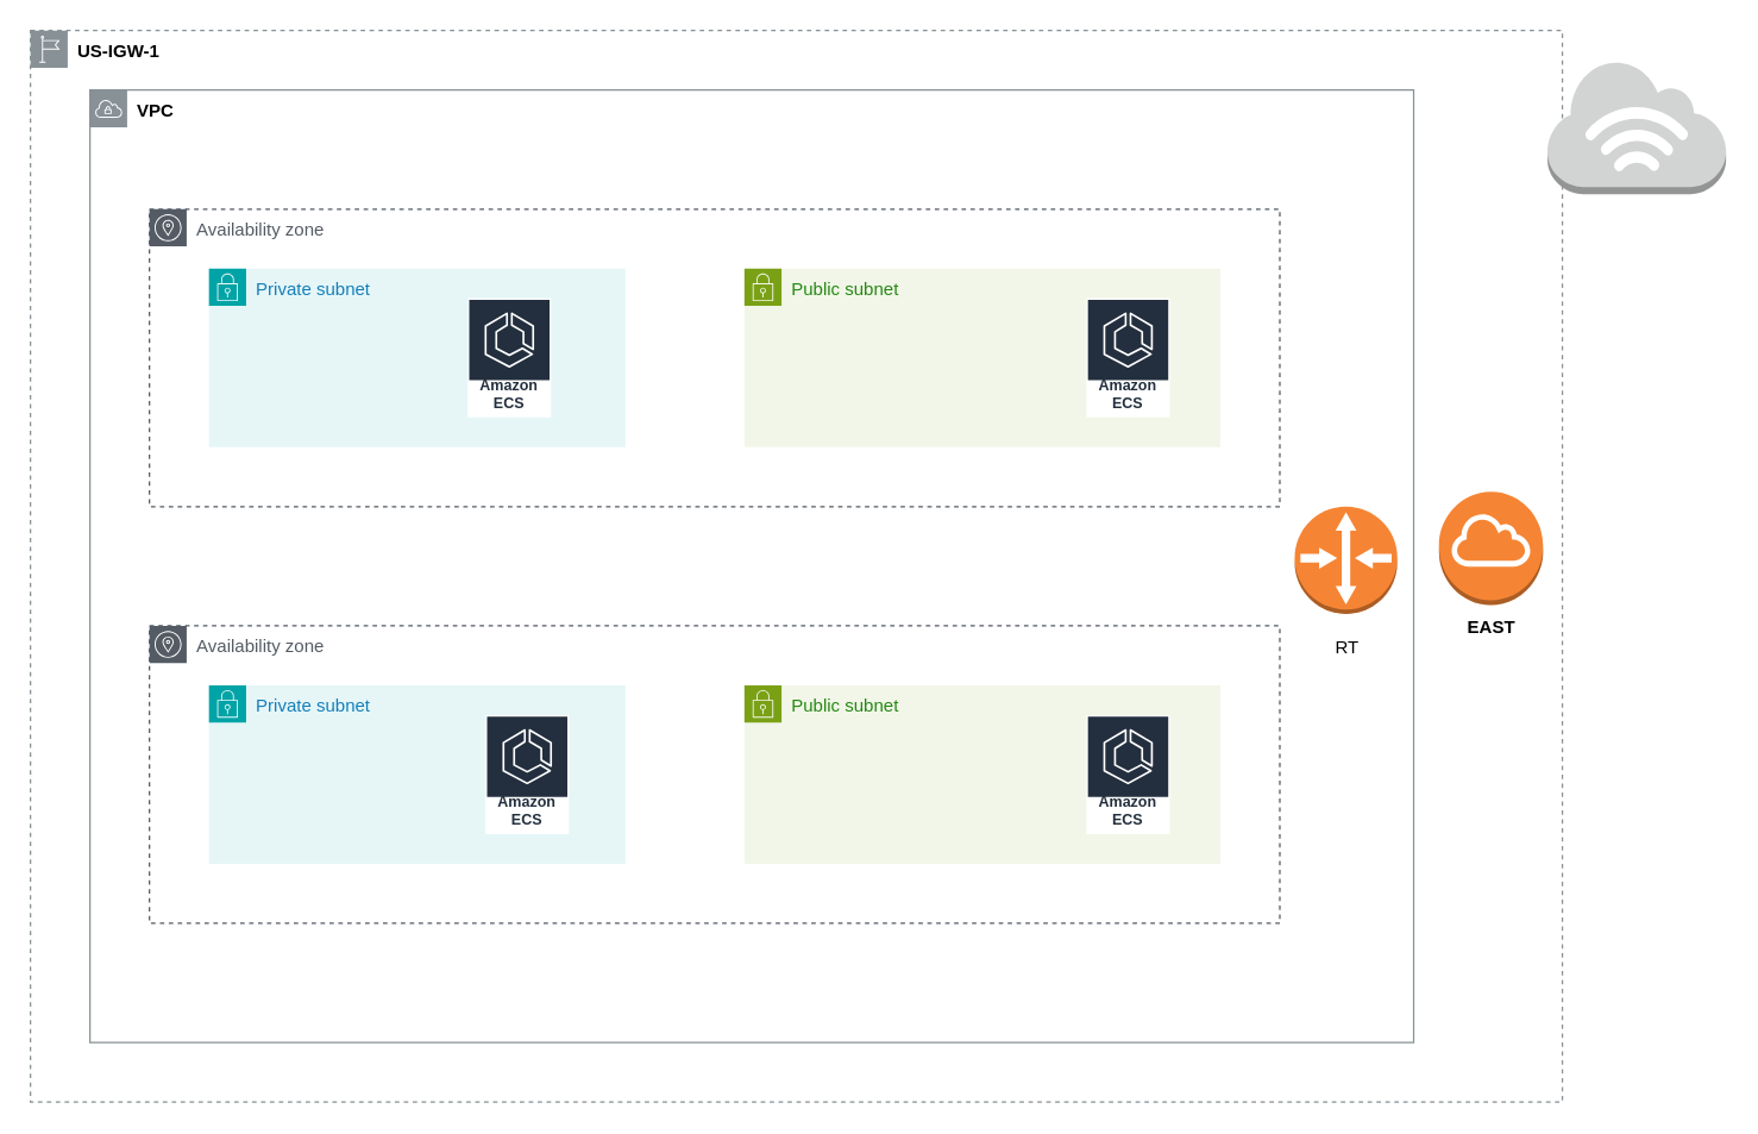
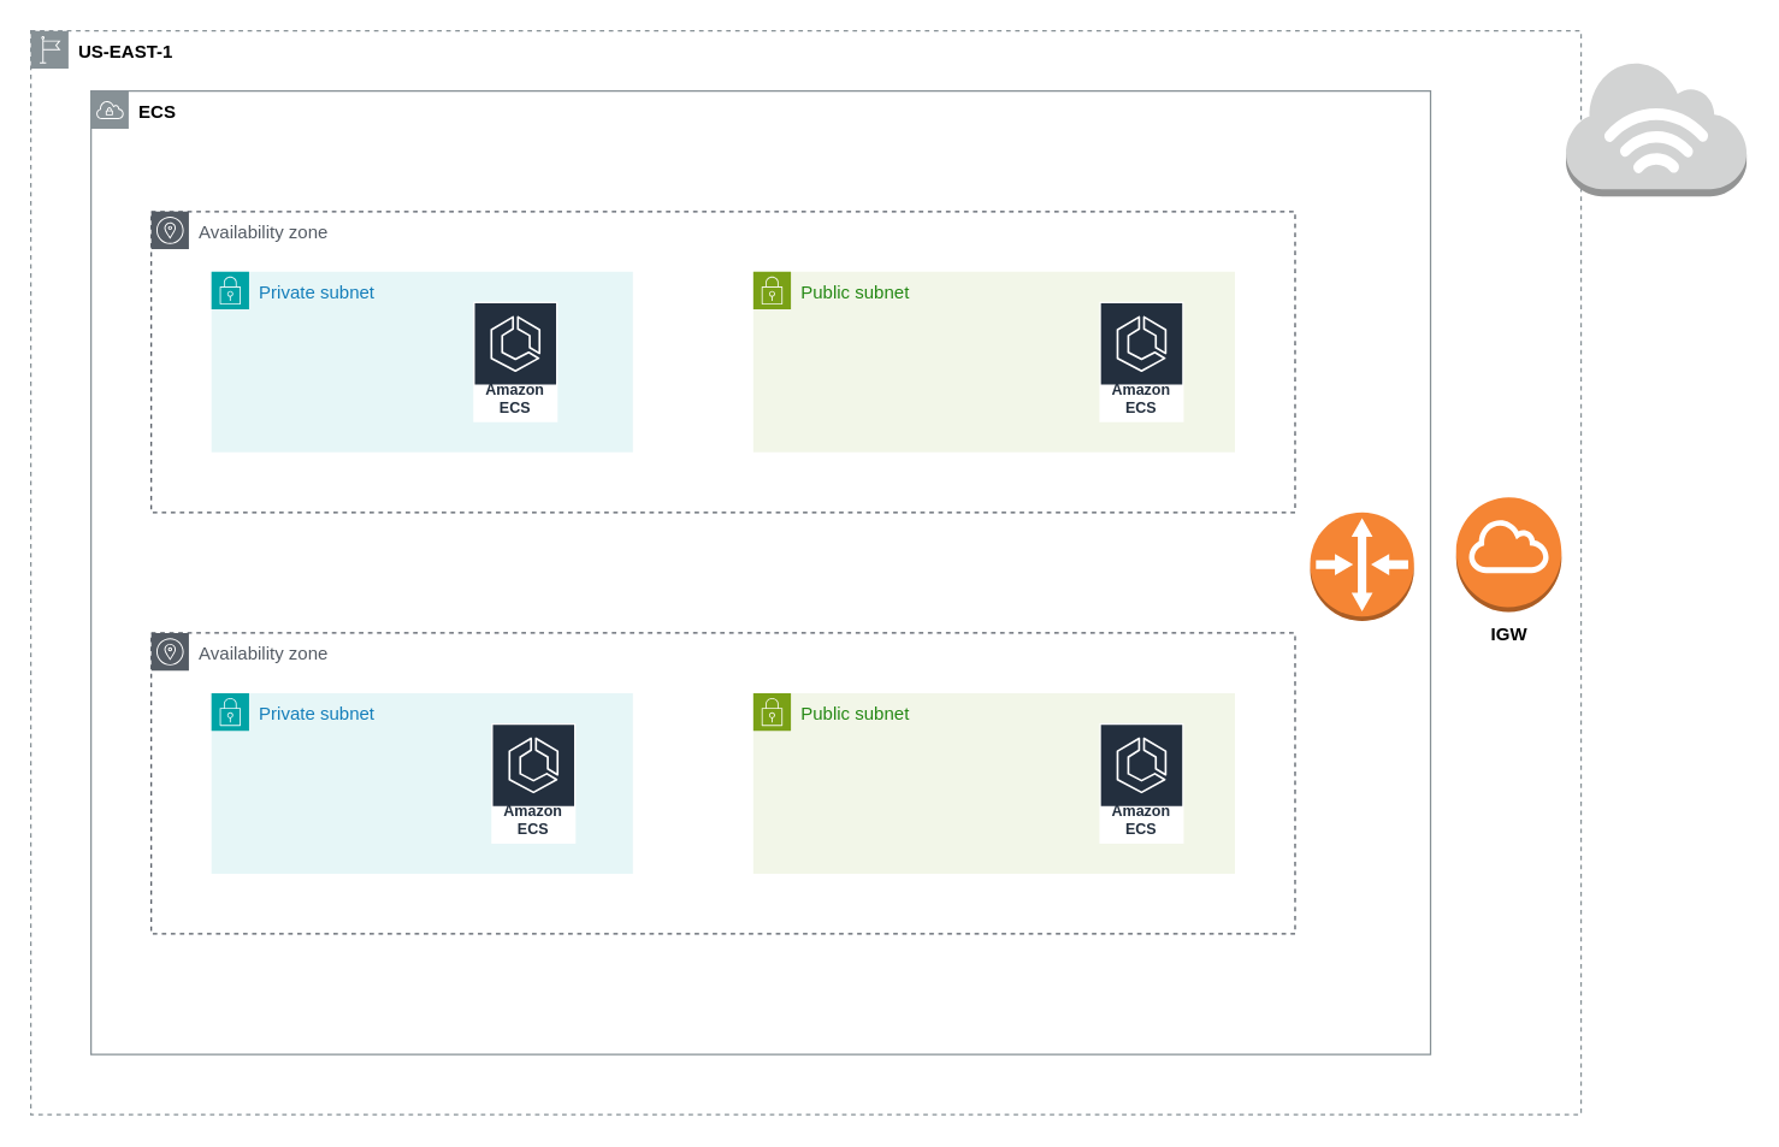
  <mxCell id="0" />
  <mxCell id="1" parent="0" />
- <mxCell id="2" value="&lt;b&gt;&lt;font style=&quot;color: rgb(0, 0, 0);&quot;&gt;US-IGW-1&lt;/font&gt;&lt;/b&gt;" style="sketch=0;outlineConnect=0;gradientColor=none;html=1;whiteSpace=wrap;fontSize=12;fontStyle=0;shape=mxgraph.aws4.group;grIcon=mxgraph.aws4.group_region;strokeColor=#879196;fillColor=none;verticalAlign=top;align=left;spacingLeft=30;fontColor=#879196;dashed=1;" vertex="1" parent="1"><mxGeometry x="20" y="20" width="1030" height="720" as="geometry" /></mxCell>
- <mxCell id="3" value="&lt;b&gt;&lt;font style=&quot;color: rgb(0, 0, 0);&quot;&gt;VPC&lt;/font&gt;&lt;/b&gt;" style="sketch=0;outlineConnect=0;gradientColor=none;html=1;whiteSpace=wrap;fontSize=12;fontStyle=0;shape=mxgraph.aws4.group;grIcon=mxgraph.aws4.group_vpc;strokeColor=#879196;fillColor=none;verticalAlign=top;align=left;spacingLeft=30;fontColor=#879196;dashed=0;" vertex="1" parent="1"><mxGeometry x="60" y="60" width="890" height="640" as="geometry" /></mxCell>
+ <mxCell id="2" value="&lt;b&gt;&lt;font style=&quot;color: rgb(0, 0, 0);&quot;&gt;US-EAST-1&lt;/font&gt;&lt;/b&gt;" style="sketch=0;outlineConnect=0;gradientColor=none;html=1;whiteSpace=wrap;fontSize=12;fontStyle=0;shape=mxgraph.aws4.group;grIcon=mxgraph.aws4.group_region;strokeColor=#879196;fillColor=none;verticalAlign=top;align=left;spacingLeft=30;fontColor=#879196;dashed=1;" vertex="1" parent="1"><mxGeometry x="20" y="20" width="1030" height="720" as="geometry" /></mxCell>
+ <mxCell id="3" value="&lt;b&gt;&lt;font style=&quot;color: rgb(0, 0, 0);&quot;&gt;ECS&lt;/font&gt;&lt;/b&gt;" style="sketch=0;outlineConnect=0;gradientColor=none;html=1;whiteSpace=wrap;fontSize=12;fontStyle=0;shape=mxgraph.aws4.group;grIcon=mxgraph.aws4.group_vpc;strokeColor=#879196;fillColor=none;verticalAlign=top;align=left;spacingLeft=30;fontColor=#879196;dashed=0;" vertex="1" parent="1"><mxGeometry x="60" y="60" width="890" height="640" as="geometry" /></mxCell>
  <mxCell id="4" value="Availability zone" style="sketch=0;outlineConnect=0;gradientColor=none;html=1;whiteSpace=wrap;fontSize=12;fontStyle=0;shape=mxgraph.aws4.group;grIcon=mxgraph.aws4.group_availability_zone;strokeColor=#545B64;fillColor=none;verticalAlign=top;align=left;spacingLeft=30;fontColor=#545B64;dashed=1;" vertex="1" parent="1"><mxGeometry x="100" y="140" width="760" height="200" as="geometry" /></mxCell>
  <mxCell id="5" value="Availability zone" style="sketch=0;outlineConnect=0;gradientColor=none;html=1;whiteSpace=wrap;fontSize=12;fontStyle=0;shape=mxgraph.aws4.group;grIcon=mxgraph.aws4.group_availability_zone;strokeColor=#545B64;fillColor=none;verticalAlign=top;align=left;spacingLeft=30;fontColor=#545B64;dashed=1;" vertex="1" parent="1"><mxGeometry x="100" y="420" width="760" height="200" as="geometry" /></mxCell>
  <mxCell id="6" value="Public subnet" style="points=[[0,0],[0.25,0],[0.5,0],[0.75,0],[1,0],[1,0.25],[1,0.5],[1,0.75],[1,1],[0.75,1],[0.5,1],[0.25,1],[0,1],[0,0.75],[0,0.5],[0,0.25]];outlineConnect=0;gradientColor=none;html=1;whiteSpace=wrap;fontSize=12;fontStyle=0;container=1;pointerEvents=0;collapsible=0;recursiveResize=0;shape=mxgraph.aws4.group;grIcon=mxgraph.aws4.group_security_group;grStroke=0;strokeColor=#7AA116;fillColor=#F2F6E8;verticalAlign=top;align=left;spacingLeft=30;fontColor=#248814;dashed=0;" vertex="1" parent="1"><mxGeometry x="500" y="180" width="320" height="120" as="geometry" /></mxCell>
  <mxCell id="7" value="Public subnet" style="points=[[0,0],[0.25,0],[0.5,0],[0.75,0],[1,0],[1,0.25],[1,0.5],[1,0.75],[1,1],[0.75,1],[0.5,1],[0.25,1],[0,1],[0,0.75],[0,0.5],[0,0.25]];outlineConnect=0;gradientColor=none;html=1;whiteSpace=wrap;fontSize=12;fontStyle=0;container=1;pointerEvents=0;collapsible=0;recursiveResize=0;shape=mxgraph.aws4.group;grIcon=mxgraph.aws4.group_security_group;grStroke=0;strokeColor=#7AA116;fillColor=#F2F6E8;verticalAlign=top;align=left;spacingLeft=30;fontColor=#248814;dashed=0;" vertex="1" parent="1"><mxGeometry x="500" y="460" width="320" height="120" as="geometry" /></mxCell>
  <mxCell id="8" value="Private subnet" style="points=[[0,0],[0.25,0],[0.5,0],[0.75,0],[1,0],[1,0.25],[1,0.5],[1,0.75],[1,1],[0.75,1],[0.5,1],[0.25,1],[0,1],[0,0.75],[0,0.5],[0,0.25]];outlineConnect=0;gradientColor=none;html=1;whiteSpace=wrap;fontSize=12;fontStyle=0;container=1;pointerEvents=0;collapsible=0;recursiveResize=0;shape=mxgraph.aws4.group;grIcon=mxgraph.aws4.group_security_group;grStroke=0;strokeColor=#00A4A6;fillColor=#E6F6F7;verticalAlign=top;align=left;spacingLeft=30;fontColor=#147EBA;dashed=0;" vertex="1" parent="1"><mxGeometry x="140" y="180" width="280" height="120" as="geometry" /></mxCell>
  <mxCell id="9" value="Private subnet" style="points=[[0,0],[0.25,0],[0.5,0],[0.75,0],[1,0],[1,0.25],[1,0.5],[1,0.75],[1,1],[0.75,1],[0.5,1],[0.25,1],[0,1],[0,0.75],[0,0.5],[0,0.25]];outlineConnect=0;gradientColor=none;html=1;whiteSpace=wrap;fontSize=12;fontStyle=0;container=1;pointerEvents=0;collapsible=0;recursiveResize=0;shape=mxgraph.aws4.group;grIcon=mxgraph.aws4.group_security_group;grStroke=0;strokeColor=#00A4A6;fillColor=#E6F6F7;verticalAlign=top;align=left;spacingLeft=30;fontColor=#147EBA;dashed=0;" vertex="1" parent="1"><mxGeometry x="140" y="460" width="280" height="120" as="geometry" /></mxCell>
  <mxCell id="10" value="Amazon ECS" style="sketch=0;outlineConnect=0;fontColor=#232F3E;gradientColor=none;strokeColor=#ffffff;fillColor=#232F3E;dashed=0;verticalLabelPosition=middle;verticalAlign=bottom;align=center;html=1;whiteSpace=wrap;fontSize=10;fontStyle=1;spacing=3;shape=mxgraph.aws4.productIcon;prIcon=mxgraph.aws4.ecs;" vertex="1" parent="9"><mxGeometry x="186" y="20" width="56" height="80" as="geometry" /></mxCell>
  <mxCell id="11" value="Amazon ECS" style="sketch=0;outlineConnect=0;fontColor=#232F3E;gradientColor=none;strokeColor=#ffffff;fillColor=#232F3E;dashed=0;verticalLabelPosition=middle;verticalAlign=bottom;align=center;html=1;whiteSpace=wrap;fontSize=10;fontStyle=1;spacing=3;shape=mxgraph.aws4.productIcon;prIcon=mxgraph.aws4.ecs;" vertex="1" parent="1"><mxGeometry x="314" y="200" width="56" height="80" as="geometry" /></mxCell>
  <mxCell id="12" value="Amazon ECS" style="sketch=0;outlineConnect=0;fontColor=#232F3E;gradientColor=none;strokeColor=#ffffff;fillColor=#232F3E;dashed=0;verticalLabelPosition=middle;verticalAlign=bottom;align=center;html=1;whiteSpace=wrap;fontSize=10;fontStyle=1;spacing=3;shape=mxgraph.aws4.productIcon;prIcon=mxgraph.aws4.ecs;" vertex="1" parent="1"><mxGeometry x="730" y="200" width="56" height="80" as="geometry" /></mxCell>
  <mxCell id="13" value="Amazon ECS" style="sketch=0;outlineConnect=0;fontColor=#232F3E;gradientColor=none;strokeColor=#ffffff;fillColor=#232F3E;dashed=0;verticalLabelPosition=middle;verticalAlign=bottom;align=center;html=1;whiteSpace=wrap;fontSize=10;fontStyle=1;spacing=3;shape=mxgraph.aws4.productIcon;prIcon=mxgraph.aws4.ecs;" vertex="1" parent="1"><mxGeometry x="730" y="480" width="56" height="80" as="geometry" /></mxCell>
  <mxCell id="14" value="" style="outlineConnect=0;dashed=0;verticalLabelPosition=bottom;verticalAlign=top;align=center;html=1;shape=mxgraph.aws3.internet_3;fillColor=#D2D3D3;gradientColor=none;" vertex="1" parent="1"><mxGeometry x="1040" y="40" width="120" height="90" as="geometry" /></mxCell>
  <mxCell id="15" value="" style="group" vertex="1" connectable="0" parent="1"><mxGeometry x="967" y="330" width="70" height="106" as="geometry" /></mxCell>
  <mxCell id="16" value="" style="outlineConnect=0;dashed=0;verticalLabelPosition=bottom;verticalAlign=top;align=center;html=1;shape=mxgraph.aws3.internet_gateway;fillColor=#F58534;gradientColor=none;" vertex="1" parent="15"><mxGeometry width="70" height="76" as="geometry" /></mxCell>
- <mxCell id="17" value="&lt;b&gt;EAST&lt;/b&gt;" style="text;html=1;align=center;verticalAlign=middle;resizable=0;points=[];autosize=1;strokeColor=none;fillColor=none;fontFamily=Helvetica;" vertex="1" parent="15"><mxGeometry x="10" y="76" width="50" height="30" as="geometry" /></mxCell>
+ <mxCell id="17" value="&lt;b&gt;IGW&lt;/b&gt;" style="text;html=1;align=center;verticalAlign=middle;resizable=0;points=[];autosize=1;strokeColor=none;fillColor=none;fontFamily=Helvetica;" vertex="1" parent="15"><mxGeometry x="10" y="76" width="50" height="30" as="geometry" /></mxCell>
  <mxCell id="18" value="" style="group" vertex="1" connectable="0" parent="1"><mxGeometry x="870" y="340" width="69" height="110" as="geometry" /></mxCell>
  <mxCell id="19" value="" style="outlineConnect=0;dashed=0;verticalLabelPosition=bottom;verticalAlign=top;align=center;html=1;shape=mxgraph.aws3.router;fillColor=#F58534;gradientColor=none;" vertex="1" parent="18"><mxGeometry width="69" height="72" as="geometry" /></mxCell>
- <mxCell id="20" value="RT" style="text;html=1;align=center;verticalAlign=middle;resizable=0;points=[];autosize=1;strokeColor=none;fillColor=none;" vertex="1" parent="18"><mxGeometry x="14.5" y="80" width="40" height="30" as="geometry" /></mxCell>
